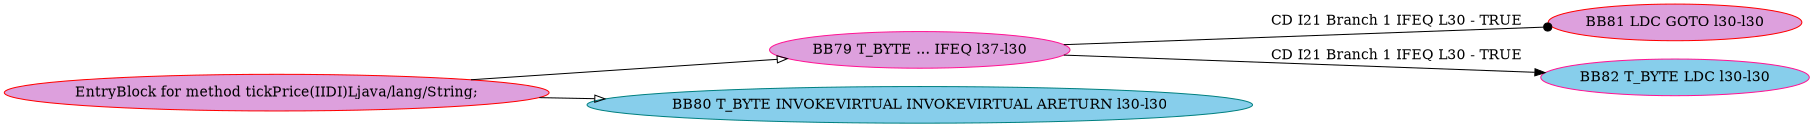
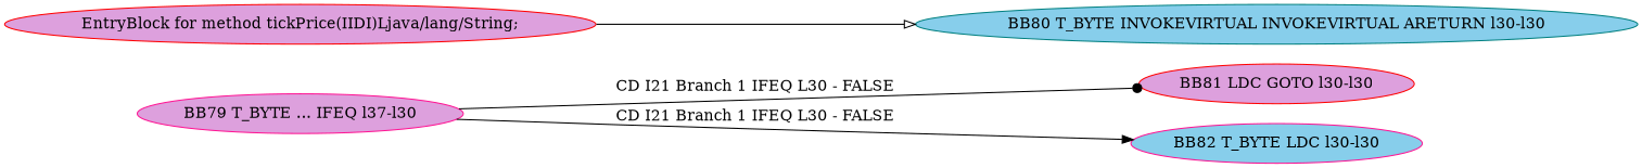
  digraph {
    rankdir=LR
    node [color=deeppink fillcolor=plum style=filled]
    edge [arrowhead=onormal]
    n1 [label="BB79 T_BYTE ... IFEQ l37-l30"]
    n2 [color=red label="BB81 LDC GOTO l30-l30"]
    n3 [fillcolor=skyblue label="BB82 T_BYTE LDC l30-l30"]
    n4 [color=teal fillcolor=skyblue label="BB80 T_BYTE INVOKEVIRTUAL INVOKEVIRTUAL ARETURN l30-l30"]
    n5 [color=red label="EntryBlock for method tickPrice(IIDI)Ljava/lang/String;"]
-   n1 -> n2 [arrowhead=dot label="CD I21 Branch 1 IFEQ L30 - TRUE"]
-   n1 -> n3 [arrowhead=normal label="CD I21 Branch 1 IFEQ L30 - TRUE"]
-   n5 -> n1
+   n1 -> n2 [arrowhead=dot label="CD I21 Branch 1 IFEQ L30 - FALSE"]
+   n1 -> n3 [arrowhead=normal label="CD I21 Branch 1 IFEQ L30 - FALSE"]
    n5 -> n4
  }
